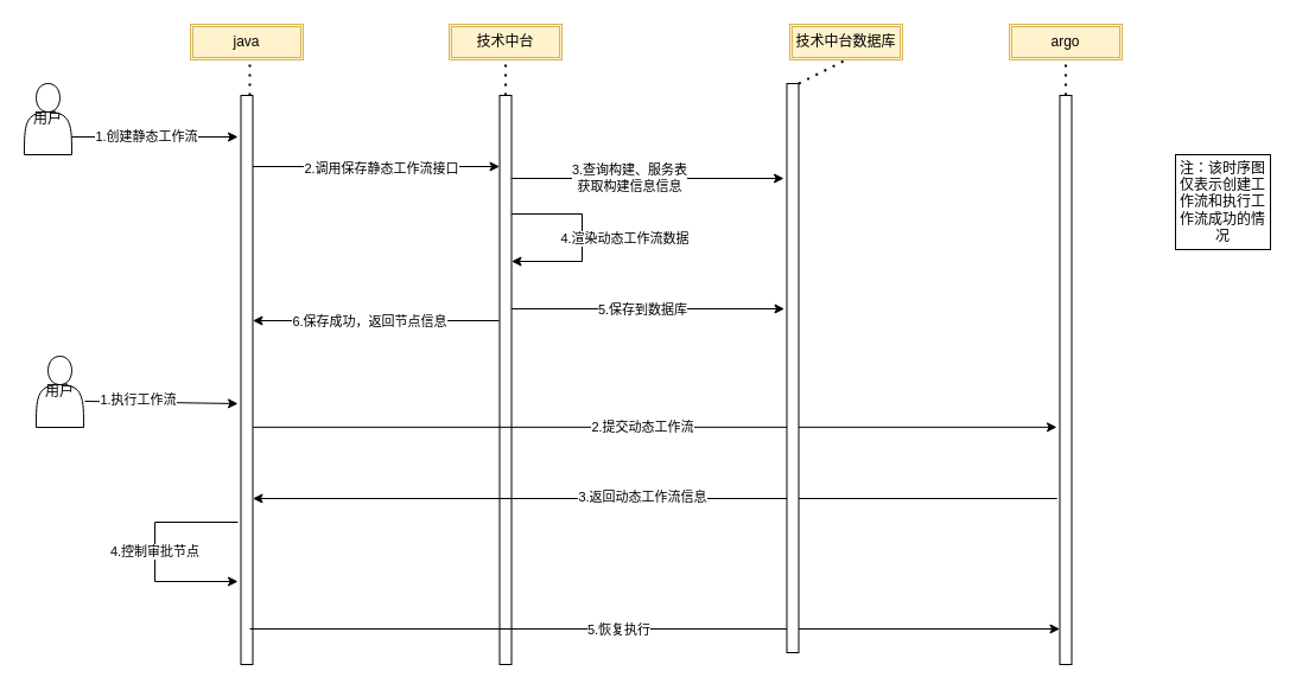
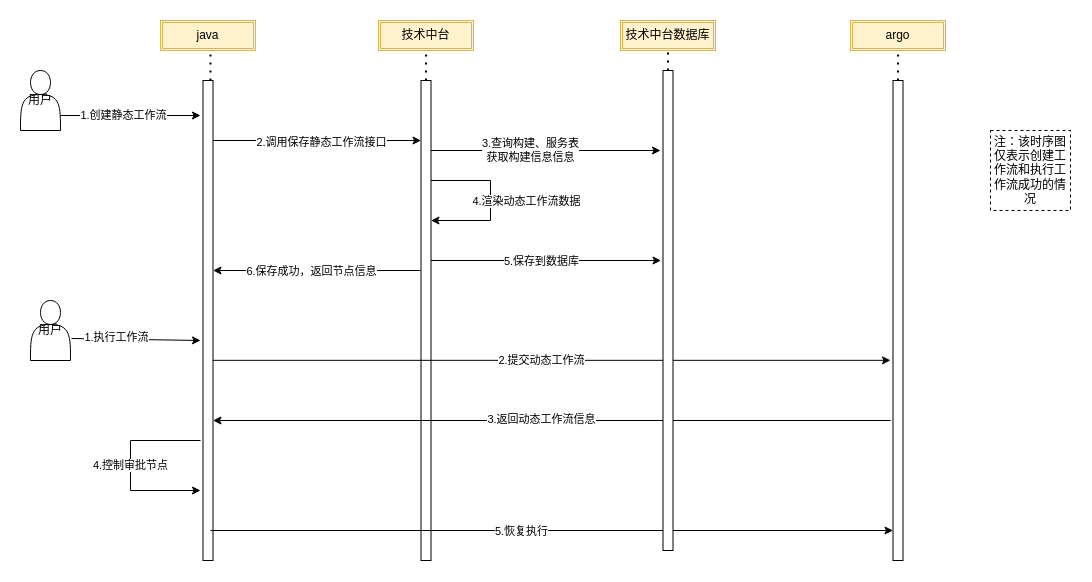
  <mxCell id="0" />
  <mxCell id="1" parent="0" />
  <mxCell id="2" value="" style="html=1;points=[];perimeter=orthogonalPerimeter;outlineConnect=0;targetShapes=umlLifeline;portConstraint=eastwest;newEdgeStyle={&quot;edgeStyle&quot;:&quot;elbowEdgeStyle&quot;,&quot;elbow&quot;:&quot;vertical&quot;,&quot;curved&quot;:0,&quot;rounded&quot;:0};" parent="1" vertex="1"><mxGeometry x="420.5" y="80" width="10" height="480" as="geometry" /></mxCell>
  <mxCell id="3" value="" style="html=1;points=[];perimeter=orthogonalPerimeter;outlineConnect=0;targetShapes=umlLifeline;portConstraint=eastwest;newEdgeStyle={&quot;edgeStyle&quot;:&quot;elbowEdgeStyle&quot;,&quot;elbow&quot;:&quot;vertical&quot;,&quot;curved&quot;:0,&quot;rounded&quot;:0};" parent="1" vertex="1"><mxGeometry x="892.5" y="80" width="10" height="480" as="geometry" /></mxCell>
  <mxCell id="4" value="用户" style="shape=actor;whiteSpace=wrap;html=1;" parent="1" vertex="1"><mxGeometry x="20" y="70" width="40" height="60" as="geometry" /></mxCell>
  <mxCell id="5" value="技术中台" style="shape=ext;double=1;rounded=0;whiteSpace=wrap;html=1;fillColor=#fff2cc;strokeColor=#d6b656;" parent="1" vertex="1"><mxGeometry x="378" y="20" width="95" height="30" as="geometry" /></mxCell>
  <mxCell id="6" value="argo" style="shape=ext;double=1;rounded=0;whiteSpace=wrap;html=1;fillColor=#fff2cc;strokeColor=#d6b656;" parent="1" vertex="1"><mxGeometry x="850" y="20" width="95" height="30" as="geometry" /></mxCell>
  <mxCell id="7" value="" style="html=1;points=[];perimeter=orthogonalPerimeter;outlineConnect=0;targetShapes=umlLifeline;portConstraint=eastwest;newEdgeStyle={&quot;edgeStyle&quot;:&quot;elbowEdgeStyle&quot;,&quot;elbow&quot;:&quot;vertical&quot;,&quot;curved&quot;:0,&quot;rounded&quot;:0};" parent="1" vertex="1"><mxGeometry x="202.5" y="80" width="10" height="480" as="geometry" /></mxCell>
  <mxCell id="8" value="java" style="shape=ext;double=1;rounded=0;whiteSpace=wrap;html=1;fillColor=#fff2cc;strokeColor=#d6b656;" parent="1" vertex="1"><mxGeometry x="160" y="20" width="95" height="30" as="geometry" /></mxCell>
  <mxCell id="9" value="" style="endArrow=none;dashed=1;html=1;dashPattern=1 3;strokeWidth=2;rounded=0;entryX=0.5;entryY=1;entryDx=0;entryDy=0;" parent="1" source="2" target="5" edge="1"><mxGeometry width="50" height="50" relative="1" as="geometry"><mxPoint x="238" y="90" as="sourcePoint" /><mxPoint x="238" y="60" as="targetPoint" /></mxGeometry></mxCell>
  <mxCell id="10" value="" style="endArrow=none;dashed=1;html=1;dashPattern=1 3;strokeWidth=2;rounded=0;entryX=0.5;entryY=1;entryDx=0;entryDy=0;" parent="1" source="3" target="6" edge="1"><mxGeometry width="50" height="50" relative="1" as="geometry"><mxPoint x="648" y="90" as="sourcePoint" /><mxPoint x="648" y="60" as="targetPoint" /></mxGeometry></mxCell>
  <mxCell id="11" value="" style="endArrow=classic;html=1;rounded=0;exitX=1;exitY=0.75;exitDx=0;exitDy=0;" parent="1" source="4" edge="1"><mxGeometry width="50" height="50" relative="1" as="geometry"><mxPoint x="70" y="120" as="sourcePoint" /><mxPoint x="200" y="115" as="targetPoint" /></mxGeometry></mxCell>
  <mxCell id="12" value="1.创建静态工作流" style="edgeLabel;html=1;align=center;verticalAlign=middle;resizable=0;points=[];" parent="11" vertex="1" connectable="0"><mxGeometry x="-0.114" y="1" relative="1" as="geometry"><mxPoint as="offset" /></mxGeometry></mxCell>
  <mxCell id="13" value="" style="endArrow=classic;html=1;rounded=0;" parent="1" source="7" target="2" edge="1"><mxGeometry width="50" height="50" relative="1" as="geometry"><mxPoint x="220" y="120" as="sourcePoint" /><mxPoint x="260" y="70" as="targetPoint" /><Array as="points"><mxPoint x="350" y="140" /></Array></mxGeometry></mxCell>
  <mxCell id="14" value="2.调用保存静态工作流接口" style="edgeLabel;html=1;align=center;verticalAlign=middle;resizable=0;points=[];" parent="13" vertex="1" connectable="0"><mxGeometry x="0.034" y="-1" relative="1" as="geometry"><mxPoint as="offset" /></mxGeometry></mxCell>
  <mxCell id="15" value="" style="endArrow=classic;html=1;rounded=0;" parent="1" source="2" edge="1" target="2"><mxGeometry width="50" height="50" relative="1" as="geometry"><mxPoint x="440" y="180" as="sourcePoint" /><mxPoint x="440" y="220" as="targetPoint" /><Array as="points"><mxPoint x="490" y="180" /><mxPoint x="490" y="220" /></Array></mxGeometry></mxCell>
  <mxCell id="16" value="4.渲染动态工作流数据" style="edgeLabel;html=1;align=center;verticalAlign=middle;resizable=0;points=[];" parent="15" vertex="1" connectable="0"><mxGeometry x="-0.066" y="1" relative="1" as="geometry"><mxPoint x="34" y="6" as="offset" /></mxGeometry></mxCell>
  <mxCell id="17" value="" style="endArrow=classic;html=1;rounded=0;" parent="1" edge="1"><mxGeometry width="50" height="50" relative="1" as="geometry"><mxPoint x="420" y="270" as="sourcePoint" /><mxPoint x="212.5" y="270" as="targetPoint" /></mxGeometry></mxCell>
  <mxCell id="18" value="6.保存成功，返回节点信息" style="edgeLabel;html=1;align=center;verticalAlign=middle;resizable=0;points=[];" parent="17" vertex="1" connectable="0"><mxGeometry x="0.176" y="-1" relative="1" as="geometry"><mxPoint x="12" y="1" as="offset" /></mxGeometry></mxCell>
  <mxCell id="19" value="" style="endArrow=classic;html=1;rounded=0;exitX=1.025;exitY=0.633;exitDx=0;exitDy=0;exitPerimeter=0;" parent="1" source="21" edge="1"><mxGeometry width="50" height="50" relative="1" as="geometry"><mxPoint x="80" y="340" as="sourcePoint" /><mxPoint x="200" y="340" as="targetPoint" /></mxGeometry></mxCell>
  <mxCell id="20" value="1.执行工作流" style="edgeLabel;html=1;align=center;verticalAlign=middle;resizable=0;points=[];" parent="19" vertex="1" connectable="0"><mxGeometry x="-0.318" y="2" relative="1" as="geometry"><mxPoint as="offset" /></mxGeometry></mxCell>
  <mxCell id="21" value="用户" style="shape=actor;whiteSpace=wrap;html=1;" parent="1" vertex="1"><mxGeometry x="30" y="300" width="40" height="60" as="geometry" /></mxCell>
  <mxCell id="22" value="" style="endArrow=classic;html=1;rounded=0;entryX=-0.25;entryY=0.583;entryDx=0;entryDy=0;entryPerimeter=0;" parent="1" source="7" edge="1" target="3"><mxGeometry width="50" height="50" relative="1" as="geometry"><mxPoint x="452.5" y="360" as="sourcePoint" /><mxPoint x="710" y="360" as="targetPoint" /></mxGeometry></mxCell>
  <mxCell id="23" value="2.提交动态工作流" style="edgeLabel;html=1;align=center;verticalAlign=middle;resizable=0;points=[];" parent="22" vertex="1" connectable="0"><mxGeometry x="-0.276" y="1" relative="1" as="geometry"><mxPoint x="83" y="1" as="offset" /></mxGeometry></mxCell>
  <mxCell id="24" value="" style="endArrow=classic;html=1;rounded=0;" parent="1" target="7" edge="1"><mxGeometry width="50" height="50" relative="1" as="geometry"><mxPoint x="710" y="420" as="sourcePoint" /><mxPoint x="710" y="370" as="targetPoint" /><Array as="points"><mxPoint x="890" y="420" /></Array></mxGeometry></mxCell>
  <mxCell id="25" value="3.返回动态工作流信息" style="edgeLabel;html=1;align=center;verticalAlign=middle;resizable=0;points=[];" parent="24" vertex="1" connectable="0"><mxGeometry x="0.116" y="-2" relative="1" as="geometry"><mxPoint x="-52" as="offset" /></mxGeometry></mxCell>
  <mxCell id="26" value="4.控制审批节点" style="endArrow=classic;html=1;rounded=0;" parent="1" edge="1"><mxGeometry width="50" height="50" relative="1" as="geometry"><mxPoint x="200" y="440" as="sourcePoint" /><mxPoint x="200" y="490" as="targetPoint" /><Array as="points"><mxPoint x="130" y="440" /><mxPoint x="130" y="490" /></Array></mxGeometry></mxCell>
  <mxCell id="27" value="" style="endArrow=classic;html=1;rounded=0;" parent="1" edge="1" target="3"><mxGeometry width="50" height="50" relative="1" as="geometry"><mxPoint x="210" y="530" as="sourcePoint" /><mxPoint x="710" y="530" as="targetPoint" /></mxGeometry></mxCell>
  <mxCell id="28" value="5.恢复执行" style="edgeLabel;html=1;align=center;verticalAlign=middle;resizable=0;points=[];" parent="27" vertex="1" connectable="0"><mxGeometry x="-0.129" relative="1" as="geometry"><mxPoint x="13" as="offset" /></mxGeometry></mxCell>
  <mxCell id="29" value="" style="endArrow=none;dashed=1;html=1;dashPattern=1 3;strokeWidth=2;rounded=0;" parent="1" source="7" edge="1"><mxGeometry width="50" height="50" relative="1" as="geometry"><mxPoint x="160" y="100" as="sourcePoint" /><mxPoint x="210" y="50" as="targetPoint" /></mxGeometry></mxCell>
  <mxCell id="30" value="" style="html=1;points=[];perimeter=orthogonalPerimeter;outlineConnect=0;targetShapes=umlLifeline;portConstraint=eastwest;newEdgeStyle={&quot;edgeStyle&quot;:&quot;elbowEdgeStyle&quot;,&quot;elbow&quot;:&quot;vertical&quot;,&quot;curved&quot;:0,&quot;rounded&quot;:0};" vertex="1" parent="1"><mxGeometry x="662.5" y="70" width="10" height="480" as="geometry" /></mxCell>
- <mxCell id="31" value="技术中台数据库" style="shape=ext;double=1;rounded=0;whiteSpace=wrap;html=1;fillColor=#fff2cc;strokeColor=#d6b656;" vertex="1" parent="1"><mxGeometry x="665" y="20" width="95" height="30" as="geometry" /></mxCell>
+ <mxCell id="31" value="技术中台数据库" style="shape=ext;double=1;rounded=0;whiteSpace=wrap;html=1;fillColor=#fff2cc;strokeColor=#d6b656;" vertex="1" parent="1"><mxGeometry x="620" y="20" width="95" height="30" as="geometry" /></mxCell>
  <mxCell id="32" value="" style="endArrow=none;dashed=1;html=1;dashPattern=1 3;strokeWidth=2;rounded=0;entryX=0.5;entryY=1;entryDx=0;entryDy=0;" edge="1" parent="1" source="30" target="31"><mxGeometry width="50" height="50" relative="1" as="geometry"><mxPoint x="418" y="80" as="sourcePoint" /><mxPoint x="418" y="50" as="targetPoint" /></mxGeometry></mxCell>
  <mxCell id="33" value="" style="endArrow=classic;html=1;rounded=0;" edge="1" parent="1"><mxGeometry width="50" height="50" relative="1" as="geometry"><mxPoint x="430.5" y="260" as="sourcePoint" /><mxPoint x="660.5" y="260" as="targetPoint" /></mxGeometry></mxCell>
  <mxCell id="34" value="5.保存到数据库" style="edgeLabel;html=1;align=center;verticalAlign=middle;resizable=0;points=[];" vertex="1" connectable="0" parent="33"><mxGeometry x="-0.02" y="-2" relative="1" as="geometry"><mxPoint x="-3" y="-2" as="offset" /></mxGeometry></mxCell>
- <mxCell id="35" value="注：该时序图仅表示创建工作流和执行工作流成功的情况" style="whiteSpace=wrap;html=1;aspect=fixed;" vertex="1" parent="1"><mxGeometry x="990" y="130" width="80" height="80" as="geometry" /></mxCell>
+ <mxCell id="35" value="注：该时序图仅表示创建工作流和执行工作流成功的情况" style="whiteSpace=wrap;html=1;aspect=fixed;dashed=1;" vertex="1" parent="1"><mxGeometry x="990" y="130" width="80" height="80" as="geometry" /></mxCell>
  <mxCell id="36" value="" style="endArrow=classic;html=1;rounded=0;" edge="1" parent="1" source="2"><mxGeometry width="50" height="50" relative="1" as="geometry"><mxPoint x="440" y="140" as="sourcePoint" /><mxPoint x="660" y="150" as="targetPoint" /></mxGeometry></mxCell>
  <mxCell id="37" value="3.查询构建、服务表&lt;br&gt;获取构建信息信息" style="edgeLabel;html=1;align=center;verticalAlign=middle;resizable=0;points=[];" vertex="1" connectable="0" parent="36"><mxGeometry x="-0.136" y="1" relative="1" as="geometry"><mxPoint as="offset" /></mxGeometry></mxCell>
